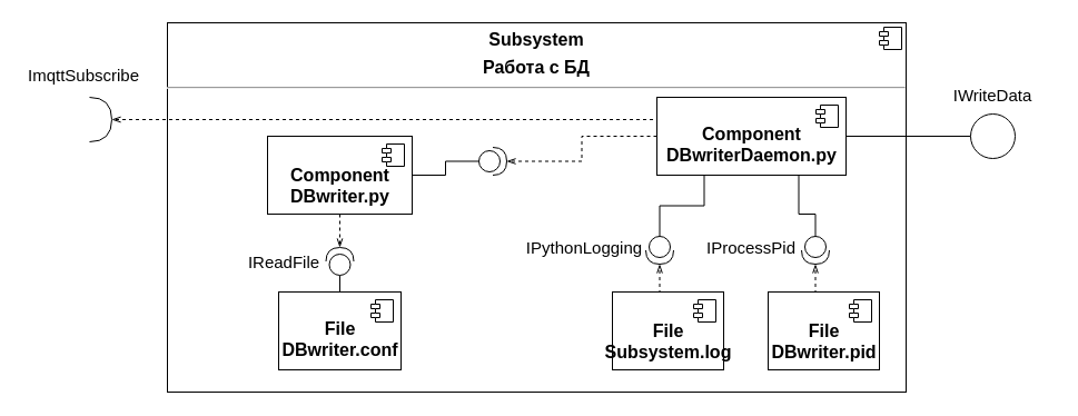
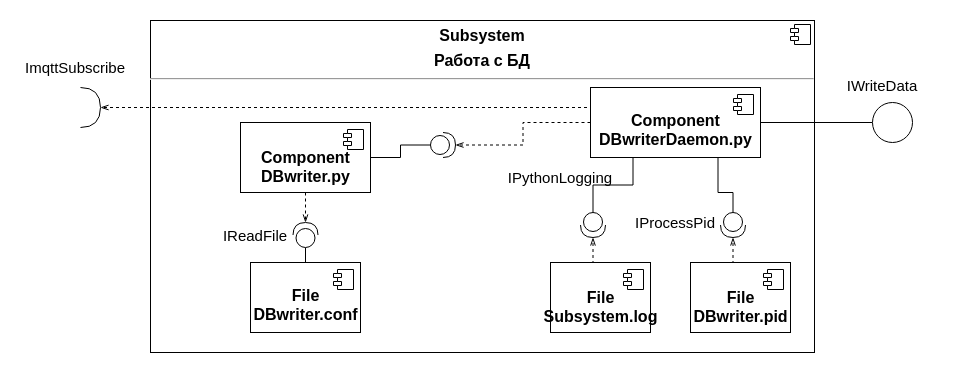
  <mxCell id="0" />
  <mxCell id="1" parent="0" />
  <mxCell id="2" value="&lt;p style=&quot;margin: 6px 0px 0px ; text-align: center ; font-size: 16px&quot;&gt;&lt;b&gt;&lt;font style=&quot;font-size: 16px&quot;&gt;Subsystem&lt;/font&gt;&lt;/b&gt;&lt;/p&gt;&lt;p style=&quot;margin: 6px 0px 0px ; text-align: center ; font-size: 16px&quot;&gt;&lt;b&gt;Работа с БД&lt;/b&gt;&lt;/p&gt;&lt;hr style=&quot;font-size: 16px&quot;&gt;&lt;p style=&quot;margin: 0px 0px 0px 8px ; font-size: 16px&quot;&gt;&lt;br&gt;&lt;/p&gt;" style="align=left;overflow=fill;html=1;dropTarget=0;" parent="1" vertex="1"><mxGeometry x="150" y="20" width="664" height="332" as="geometry" /></mxCell>
  <mxCell id="3" value="" style="shape=component;jettyWidth=8;jettyHeight=4;" parent="2" vertex="1"><mxGeometry x="1" width="20" height="20" relative="1" as="geometry"><mxPoint x="-24" y="4" as="offset" /></mxGeometry></mxCell>
  <mxCell id="4" style="edgeStyle=orthogonalEdgeStyle;rounded=0;orthogonalLoop=1;jettySize=auto;html=1;exitX=0.5;exitY=0;exitDx=0;exitDy=0;entryX=0;entryY=0.5;entryDx=0;entryDy=0;entryPerimeter=0;endArrow=none;endFill=0;" edge="1" parent="1" source="5" target="24"><mxGeometry relative="1" as="geometry" /></mxCell>
  <mxCell id="5" value="&lt;br&gt;&lt;b style=&quot;font-size: 16px&quot;&gt;File&lt;/b&gt;&lt;br&gt;&lt;span style=&quot;font-size: 16px&quot;&gt;&lt;b&gt;DBwriter&lt;/b&gt;&lt;/span&gt;&lt;b style=&quot;font-size: 16px&quot;&gt;.conf&lt;/b&gt;" style="html=1;dropTarget=0;" parent="1" vertex="1"><mxGeometry x="250" y="262" width="110" height="70" as="geometry" /></mxCell>
  <mxCell id="6" value="" style="shape=component;jettyWidth=8;jettyHeight=4;" parent="5" vertex="1"><mxGeometry x="1" width="20" height="20" relative="1" as="geometry"><mxPoint x="-27" y="7" as="offset" /></mxGeometry></mxCell>
  <mxCell id="7" style="edgeStyle=orthogonalEdgeStyle;rounded=0;orthogonalLoop=1;jettySize=auto;html=1;exitX=0.5;exitY=0;exitDx=0;exitDy=0;entryX=1;entryY=0.5;entryDx=0;entryDy=0;entryPerimeter=0;dashed=1;endArrow=openThin;endFill=0;" parent="1" source="8" target="25" edge="1"><mxGeometry relative="1" as="geometry" /></mxCell>
  <mxCell id="8" value="&lt;font style=&quot;font-size: 16px&quot;&gt;&lt;br&gt;&lt;/font&gt;&lt;b style=&quot;font-size: 16px&quot;&gt;&lt;font style=&quot;font-size: 16px&quot;&gt;File&lt;br&gt;&lt;/font&gt;&lt;/b&gt;&lt;font&gt;&lt;span style=&quot;font-size: 16px&quot;&gt;&lt;b&gt;Subsystem&lt;/b&gt;&lt;/span&gt;&lt;b style=&quot;font-size: 16px&quot;&gt;.log&lt;/b&gt;&lt;/font&gt;" style="html=1;dropTarget=0;" parent="1" vertex="1"><mxGeometry x="550" y="262" width="100" height="70" as="geometry" /></mxCell>
  <mxCell id="9" value="" style="shape=component;jettyWidth=8;jettyHeight=4;" parent="8" vertex="1"><mxGeometry x="1" width="20" height="20" relative="1" as="geometry"><mxPoint x="-27" y="7" as="offset" /></mxGeometry></mxCell>
  <mxCell id="10" style="edgeStyle=orthogonalEdgeStyle;rounded=0;orthogonalLoop=1;jettySize=auto;html=1;exitX=0.5;exitY=0;exitDx=0;exitDy=0;entryX=1;entryY=0.5;entryDx=0;entryDy=0;entryPerimeter=0;dashed=1;endArrow=openThin;endFill=0;" parent="1" source="11" target="27" edge="1"><mxGeometry relative="1" as="geometry" /></mxCell>
  <mxCell id="11" value="&lt;b style=&quot;font-size: 16px&quot;&gt;&lt;br&gt;File&lt;br&gt;&lt;/b&gt;&lt;span style=&quot;font-size: 16px&quot;&gt;&lt;b&gt;DBwriter&lt;/b&gt;&lt;/span&gt;&lt;b style=&quot;font-size: 16px&quot;&gt;.pid&lt;/b&gt;" style="html=1;dropTarget=0;" parent="1" vertex="1"><mxGeometry x="690" y="262" width="100" height="70" as="geometry" /></mxCell>
  <mxCell id="12" value="" style="shape=component;jettyWidth=8;jettyHeight=4;" parent="11" vertex="1"><mxGeometry x="1" width="20" height="20" relative="1" as="geometry"><mxPoint x="-27" y="7" as="offset" /></mxGeometry></mxCell>
  <mxCell id="13" style="edgeStyle=orthogonalEdgeStyle;rounded=0;orthogonalLoop=1;jettySize=auto;html=1;exitX=1;exitY=0.5;exitDx=0;exitDy=0;entryX=0;entryY=0.5;entryDx=0;entryDy=0;entryPerimeter=0;endArrow=none;endFill=0;" parent="1" source="15" target="23" edge="1"><mxGeometry relative="1" as="geometry" /></mxCell>
  <mxCell id="14" style="edgeStyle=orthogonalEdgeStyle;rounded=0;orthogonalLoop=1;jettySize=auto;html=1;exitX=0.5;exitY=1;exitDx=0;exitDy=0;entryX=1;entryY=0.5;entryDx=0;entryDy=0;entryPerimeter=0;endArrow=openThin;endFill=0;dashed=1;" edge="1" parent="1" source="15" target="24"><mxGeometry relative="1" as="geometry" /></mxCell>
  <mxCell id="15" value="&lt;font style=&quot;font-size: 16px&quot;&gt;&lt;br&gt;&lt;/font&gt;&lt;font&gt;&lt;b style=&quot;font-size: 16px&quot;&gt;Component&lt;/b&gt;&lt;br&gt;&lt;span style=&quot;font-size: 16px&quot;&gt;&lt;b&gt;DBwriter&lt;/b&gt;&lt;/span&gt;&lt;b style=&quot;font-size: 16px&quot;&gt;.py&lt;/b&gt;&lt;/font&gt;" style="html=1;dropTarget=0;" parent="1" vertex="1"><mxGeometry x="240" y="122" width="130" height="70" as="geometry" /></mxCell>
  <mxCell id="16" value="" style="shape=component;jettyWidth=8;jettyHeight=4;" parent="15" vertex="1"><mxGeometry x="1" width="20" height="20" relative="1" as="geometry"><mxPoint x="-27" y="7" as="offset" /></mxGeometry></mxCell>
  <mxCell id="17" style="edgeStyle=orthogonalEdgeStyle;rounded=0;orthogonalLoop=1;jettySize=auto;html=1;exitX=0;exitY=0.5;exitDx=0;exitDy=0;entryX=1;entryY=0.5;entryDx=0;entryDy=0;entryPerimeter=0;dashed=1;endArrow=openThin;endFill=0;" parent="1" source="20" target="23" edge="1"><mxGeometry relative="1" as="geometry" /></mxCell>
  <mxCell id="18" style="edgeStyle=orthogonalEdgeStyle;rounded=0;orthogonalLoop=1;jettySize=auto;html=1;exitX=0.25;exitY=1;exitDx=0;exitDy=0;entryX=0;entryY=0.5;entryDx=0;entryDy=0;entryPerimeter=0;endArrow=none;endFill=0;" parent="1" source="20" target="25" edge="1"><mxGeometry relative="1" as="geometry" /></mxCell>
  <mxCell id="19" style="edgeStyle=orthogonalEdgeStyle;rounded=0;orthogonalLoop=1;jettySize=auto;html=1;exitX=1;exitY=0.5;exitDx=0;exitDy=0;entryX=0;entryY=0.5;entryDx=0;entryDy=0;endArrow=none;endFill=0;" parent="1" source="20" target="31" edge="1"><mxGeometry relative="1" as="geometry" /></mxCell>
  <mxCell id="20" value="&lt;br&gt;&lt;b style=&quot;font-size: 16px&quot;&gt;Component&lt;/b&gt;&lt;br&gt;&lt;span style=&quot;font-size: 16px&quot;&gt;&lt;b&gt;DBwriter&lt;/b&gt;&lt;/span&gt;&lt;b style=&quot;font-size: 16px&quot;&gt;Daemon.py&lt;/b&gt;" style="html=1;dropTarget=0;" parent="1" vertex="1"><mxGeometry x="590" y="87" width="170" height="70" as="geometry" /></mxCell>
  <mxCell id="21" value="" style="shape=component;jettyWidth=8;jettyHeight=4;" parent="20" vertex="1"><mxGeometry x="1" width="20" height="20" relative="1" as="geometry"><mxPoint x="-27" y="7" as="offset" /></mxGeometry></mxCell>
  <mxCell id="22" style="edgeStyle=orthogonalEdgeStyle;rounded=0;orthogonalLoop=1;jettySize=auto;html=1;exitX=0;exitY=0.25;exitDx=0;exitDy=0;entryX=1;entryY=0.5;entryDx=0;entryDy=0;entryPerimeter=0;endArrow=openThin;endFill=0;dashed=1;" parent="1" source="20" target="33" edge="1"><mxGeometry relative="1" as="geometry"><mxPoint x="180" y="297" as="sourcePoint" /><Array as="points"><mxPoint x="590" y="107" /></Array></mxGeometry></mxCell>
  <mxCell id="23" value="" style="shape=providedRequiredInterface;html=1;verticalLabelPosition=bottom;" parent="1" vertex="1"><mxGeometry x="430" y="132" width="25" height="25" as="geometry" /></mxCell>
  <mxCell id="24" value="" style="shape=providedRequiredInterface;html=1;verticalLabelPosition=bottom;rotation=-90;" parent="1" vertex="1"><mxGeometry x="292.5" y="222" width="25" height="25" as="geometry" /></mxCell>
  <mxCell id="25" value="" style="shape=providedRequiredInterface;html=1;verticalLabelPosition=bottom;rotation=90;" parent="1" vertex="1"><mxGeometry x="580" y="212" width="25" height="25" as="geometry" /></mxCell>
  <mxCell id="26" style="edgeStyle=orthogonalEdgeStyle;rounded=0;orthogonalLoop=1;jettySize=auto;html=1;exitX=0;exitY=0.5;exitDx=0;exitDy=0;exitPerimeter=0;entryX=0.75;entryY=1;entryDx=0;entryDy=0;endArrow=none;endFill=0;" parent="1" source="27" target="20" edge="1"><mxGeometry relative="1" as="geometry"><Array as="points"><mxPoint x="733" y="192" /></Array></mxGeometry></mxCell>
  <mxCell id="27" value="" style="shape=providedRequiredInterface;html=1;verticalLabelPosition=bottom;rotation=90;" parent="1" vertex="1"><mxGeometry x="720" y="212" width="25" height="25" as="geometry" /></mxCell>
  <mxCell id="28" value="&lt;font style=&quot;font-size: 15px&quot;&gt;IReadFile&lt;/font&gt;" style="text;html=1;strokeColor=none;fillColor=none;align=center;verticalAlign=middle;whiteSpace=wrap;rounded=0;" parent="1" vertex="1"><mxGeometry x="200" y="224.5" width="110" height="20" as="geometry" /></mxCell>
- <mxCell id="29" value="&lt;font style=&quot;font-size: 15px&quot;&gt;IPythonLogging&lt;/font&gt;" style="text;html=1;strokeColor=none;fillColor=none;align=center;verticalAlign=middle;whiteSpace=wrap;rounded=0;" parent="1" vertex="1"><mxGeometry x="470" y="212" width="110" height="20" as="geometry" /></mxCell>
+ <mxCell id="29" value="&lt;font style=&quot;font-size: 15px&quot;&gt;IPythonLogging&lt;/font&gt;" style="text;html=1;strokeColor=none;fillColor=none;align=center;verticalAlign=middle;whiteSpace=wrap;rounded=0;" parent="1" vertex="1"><mxGeometry x="505" y="167" width="110" height="20" as="geometry" /></mxCell>
  <mxCell id="30" value="&lt;font style=&quot;font-size: 15px&quot;&gt;IProcessPid&lt;/font&gt;" style="text;html=1;strokeColor=none;fillColor=none;align=center;verticalAlign=middle;whiteSpace=wrap;rounded=0;" parent="1" vertex="1"><mxGeometry x="620" y="212" width="110" height="20" as="geometry" /></mxCell>
  <mxCell id="31" value="" style="ellipse;whiteSpace=wrap;html=1;aspect=fixed;" parent="1" vertex="1"><mxGeometry x="872" y="102" width="40" height="40" as="geometry" /></mxCell>
- <mxCell id="32" value="&lt;span style=&quot;font-size: 15px&quot;&gt;I&lt;/span&gt;&lt;span style=&quot;font-size: 15px&quot;&gt;WriteData&lt;/span&gt;" style="text;html=1;strokeColor=none;fillColor=none;align=center;verticalAlign=middle;whiteSpace=wrap;rounded=0;" parent="1" vertex="1"><mxGeometry x="837" y="74.5" width="110" height="20" as="geometry" /></mxCell>
+ <mxCell id="32" value="&lt;span style=&quot;font-size: 15px&quot;&gt;I&lt;/span&gt;&lt;span style=&quot;font-size: 15px&quot;&gt;WriteData&lt;/span&gt;" style="text;html=1;strokeColor=none;fillColor=none;align=center;verticalAlign=middle;whiteSpace=wrap;rounded=0;" parent="1" vertex="1"><mxGeometry x="827" y="74.5" width="110" height="20" as="geometry" /></mxCell>
  <mxCell id="33" value="" style="shape=requiredInterface;html=1;verticalLabelPosition=bottom;" parent="1" vertex="1"><mxGeometry x="80" y="87" width="20" height="40" as="geometry" /></mxCell>
  <mxCell id="34" value="&lt;span style=&quot;font-size: 15px&quot;&gt;ImqttSubscribe&lt;/span&gt;" style="text;html=1;strokeColor=none;fillColor=none;align=center;verticalAlign=middle;whiteSpace=wrap;rounded=0;" parent="1" vertex="1"><mxGeometry x="20" y="57" width="110" height="20" as="geometry" /></mxCell>
